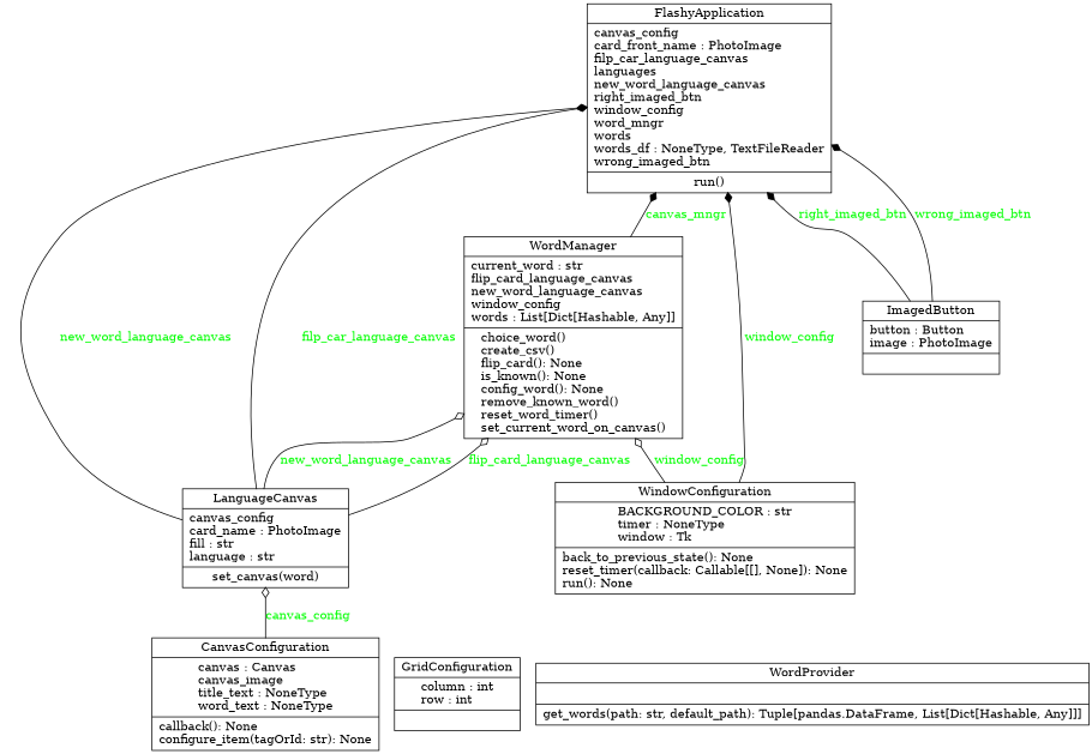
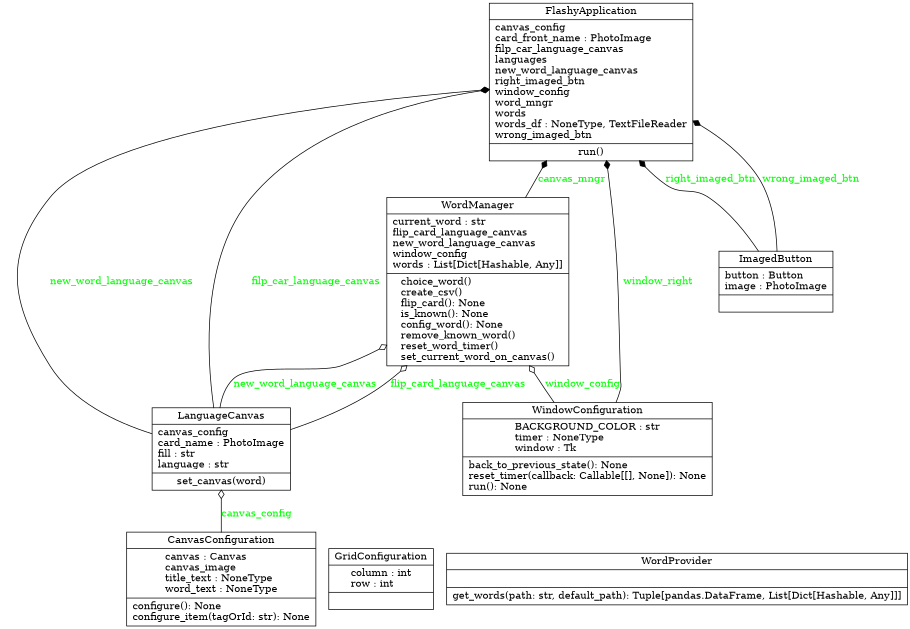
  digraph {
    rankdir=BT
    node [color=black fontcolor=black shape=record style=solid]
    edge [arrowhead=diamond arrowtail=none fontcolor=green style=solid]
-   n1 [label=<{CanvasConfiguration|canvas : Canvas<br ALIGN="LEFT"/>canvas_image<br ALIGN="LEFT"/>title_text : NoneType<br ALIGN="LEFT"/>word_text : NoneType<br ALIGN="LEFT"/>|callback(): None<br ALIGN="LEFT"/>configure_item(tagOrId: str): None<br ALIGN="LEFT"/>}>]
+   n1 [label=<{CanvasConfiguration|canvas : Canvas<br ALIGN="LEFT"/>canvas_image<br ALIGN="LEFT"/>title_text : NoneType<br ALIGN="LEFT"/>word_text : NoneType<br ALIGN="LEFT"/>|configure(): None<br ALIGN="LEFT"/>configure_item(tagOrId: str): None<br ALIGN="LEFT"/>}>]
    n2 [label=<{LanguageCanvas|canvas_config<br ALIGN="LEFT"/>card_name : PhotoImage<br ALIGN="LEFT"/>fill : str<br ALIGN="LEFT"/>language : str<br ALIGN="LEFT"/>|set_canvas(word)<br ALIGN="LEFT"/>}>]
    n3 [label=<{FlashyApplication|canvas_config<br ALIGN="LEFT"/>card_front_name : PhotoImage<br ALIGN="LEFT"/>filp_car_language_canvas<br ALIGN="LEFT"/>languages<br ALIGN="LEFT"/>new_word_language_canvas<br ALIGN="LEFT"/>right_imaged_btn<br ALIGN="LEFT"/>window_config<br ALIGN="LEFT"/>word_mngr<br ALIGN="LEFT"/>words<br ALIGN="LEFT"/>words_df : NoneType, TextFileReader<br ALIGN="LEFT"/>wrong_imaged_btn<br ALIGN="LEFT"/>|run()<br ALIGN="LEFT"/>}>]
    n4 [label=<{WordManager|current_word : str<br ALIGN="LEFT"/>flip_card_language_canvas<br ALIGN="LEFT"/>new_word_language_canvas<br ALIGN="LEFT"/>window_config<br ALIGN="LEFT"/>words : List[Dict[Hashable, Any]]<br ALIGN="LEFT"/>|choice_word()<br ALIGN="LEFT"/>create_csv()<br ALIGN="LEFT"/>flip_card(): None<br ALIGN="LEFT"/>is_known(): None<br ALIGN="LEFT"/>config_word(): None<br ALIGN="LEFT"/>remove_known_word()<br ALIGN="LEFT"/>reset_word_timer()<br ALIGN="LEFT"/>set_current_word_on_canvas()<br ALIGN="LEFT"/>}>]
    n5 [label=<{GridConfiguration|column : int<br ALIGN="LEFT"/>row : int<br ALIGN="LEFT"/>|}>]
    n6 [label=<{ImagedButton|button : Button<br ALIGN="LEFT"/>image : PhotoImage<br ALIGN="LEFT"/>|}>]
    n7 [label=<{WindowConfiguration|BACKGROUND_COLOR : str<br ALIGN="LEFT"/>timer : NoneType<br ALIGN="LEFT"/>window : Tk<br ALIGN="LEFT"/>|back_to_previous_state(): None<br ALIGN="LEFT"/>reset_timer(callback: Callable[[], None]): None<br ALIGN="LEFT"/>run(): None<br ALIGN="LEFT"/>}>]
    n8 [label=<{WordProvider|<br ALIGN="LEFT"/>|get_words(path: str, default_path): Tuple[pandas.DataFrame, List[Dict[Hashable, Any]]]<br ALIGN="LEFT"/>}>]
    n1 -> n2 [arrowhead=odiamond label=canvas_config]
    n2 -> n3 [label=new_word_language_canvas]
    n2 -> n3 [label=filp_car_language_canvas]
    n2 -> n4 [arrowhead=odiamond label=new_word_language_canvas]
    n2 -> n4 [arrowhead=odiamond label=flip_card_language_canvas]
    n4 -> n3 [label=canvas_mngr]
    n6 -> n3 [label=right_imaged_btn]
    n6 -> n3 [label=wrong_imaged_btn]
-   n7 -> n3 [label=window_config]
+   n7 -> n3 [label=window_right]
    n7 -> n4 [arrowhead=odiamond label=window_config]
  }
